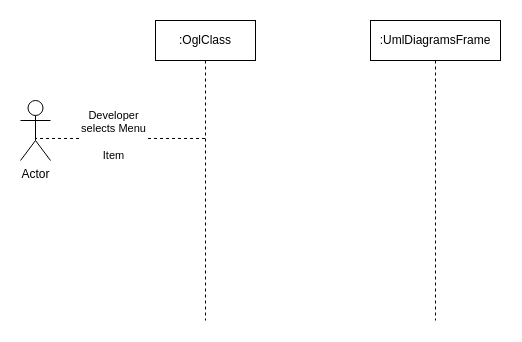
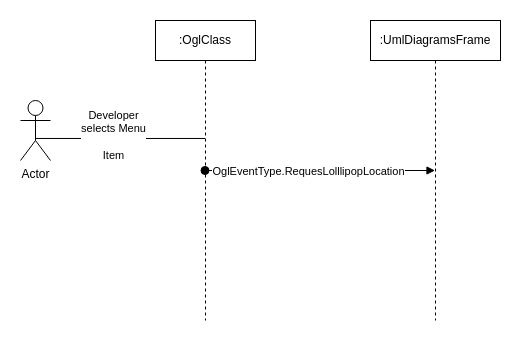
  <mxCell id="0" />
  <mxCell id="1" parent="0" />
  <mxCell id="2" value=":OglClass" style="shape=umlLifeline;perimeter=lifelinePerimeter;whiteSpace=wrap;html=1;container=1;dropTarget=0;collapsible=0;recursiveResize=0;outlineConnect=0;portConstraint=eastwest;newEdgeStyle={&quot;curved&quot;:0,&quot;rounded&quot;:0};" parent="1" vertex="1"><mxGeometry x="155" y="20" width="100" height="300" as="geometry" /></mxCell>
  <mxCell id="3" value="Actor" style="shape=umlActor;verticalLabelPosition=bottom;verticalAlign=top;html=1;" parent="1" vertex="1"><mxGeometry x="20" y="100" width="30" height="60" as="geometry" /></mxCell>
- <mxCell id="4" value="" style="endArrow=none;dashed=1;html=1;rounded=0;entryX=0.5;entryY=0.633;entryDx=0;entryDy=0;entryPerimeter=0;" parent="1" source="2" target="3" edge="1"><mxGeometry width="50" height="50" relative="1" as="geometry"><mxPoint x="220" y="530" as="sourcePoint" /><mxPoint x="100" y="290" as="targetPoint" /></mxGeometry></mxCell>
+ <mxCell id="4" value="" style="endArrow=none;dashed=0;html=1;rounded=0;entryX=0.5;entryY=0.633;entryDx=0;entryDy=0;entryPerimeter=0;" parent="1" source="2" target="3" edge="1"><mxGeometry width="50" height="50" relative="1" as="geometry"><mxPoint x="220" y="530" as="sourcePoint" /><mxPoint x="100" y="290" as="targetPoint" /></mxGeometry></mxCell>
  <mxCell id="5" value="Developer&lt;div&gt;selects Menu&lt;/div&gt;&lt;div&gt;&lt;br&gt;&lt;/div&gt;&lt;div&gt;Item&lt;/div&gt;" style="edgeLabel;html=1;align=center;verticalAlign=middle;resizable=0;points=[];" parent="4" vertex="1" connectable="0"><mxGeometry x="0.094" y="-3" relative="1" as="geometry"><mxPoint x="1" as="offset" /></mxGeometry></mxCell>
  <mxCell id="6" value=":UmlDiagramsFrame" style="shape=umlLifeline;perimeter=lifelinePerimeter;whiteSpace=wrap;html=1;container=1;dropTarget=0;collapsible=0;recursiveResize=0;outlineConnect=0;portConstraint=eastwest;newEdgeStyle={&quot;curved&quot;:0,&quot;rounded&quot;:0};" parent="1" vertex="1"><mxGeometry x="370" y="20" width="130" height="300" as="geometry" /></mxCell>
+ <mxCell id="7" value="" style="html=1;verticalAlign=bottom;startArrow=oval;startFill=1;endArrow=block;startSize=8;curved=0;rounded=0;" parent="1" source="2" target="6" edge="1"><mxGeometry x="0.028" y="10" width="60" relative="1" as="geometry"><mxPoint x="540" y="370" as="sourcePoint" /><mxPoint x="600" y="370" as="targetPoint" /><mxPoint x="1" as="offset" /></mxGeometry></mxCell>
+ <mxCell id="8" value="OglEventType.RequesLolllipopLocation" style="edgeLabel;html=1;align=center;verticalAlign=middle;resizable=0;points=[];" parent="7" vertex="1" connectable="0"><mxGeometry x="-0.102" y="-2" relative="1" as="geometry"><mxPoint y="-2" as="offset" /></mxGeometry></mxCell>
